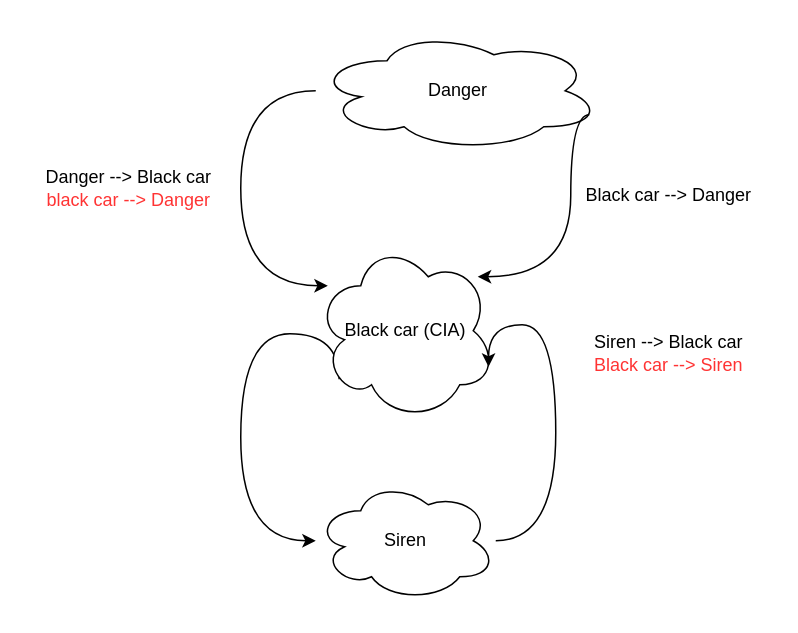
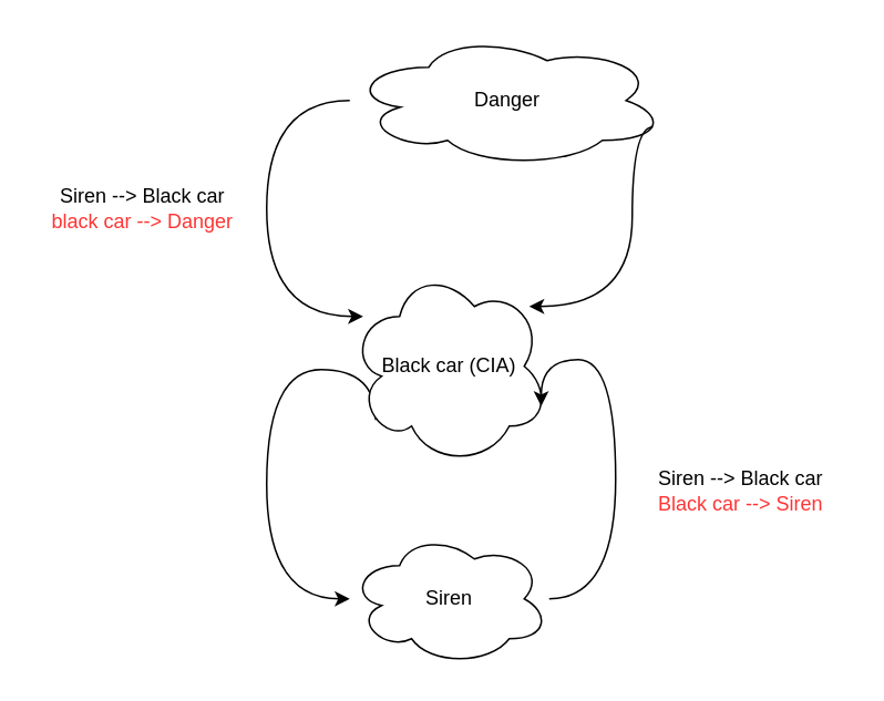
  <mxCell id="0" />
  <mxCell id="1" parent="0" />
  <mxCell id="2" value="" style="edgeStyle=orthogonalEdgeStyle;curved=1;orthogonalLoop=1;jettySize=auto;html=1;" edge="1" parent="1" source="3" target="6"><mxGeometry relative="1" as="geometry"><Array as="points"><mxPoint x="160" y="60" /><mxPoint x="160" y="190" /></Array></mxGeometry></mxCell>
  <mxCell id="3" value="Danger" style="ellipse;shape=cloud;whiteSpace=wrap;html=1;" vertex="1" parent="1"><mxGeometry x="210" y="20" width="190" height="80" as="geometry" /></mxCell>
  <mxCell id="4" value="" style="endArrow=classic;html=1;strokeColor=none;curved=1;" edge="1" parent="1"><mxGeometry width="50" height="50" relative="1" as="geometry"><mxPoint x="115" y="180" as="sourcePoint" /><mxPoint x="165" y="130" as="targetPoint" /><Array as="points"><mxPoint x="105" y="130" /></Array></mxGeometry></mxCell>
  <mxCell id="5" value="" style="edgeStyle=orthogonalEdgeStyle;curved=1;orthogonalLoop=1;jettySize=auto;html=1;exitX=0.13;exitY=0.77;exitDx=0;exitDy=0;exitPerimeter=0;" edge="1" parent="1" source="6"><mxGeometry relative="1" as="geometry"><mxPoint x="210" y="200" as="sourcePoint" /><mxPoint x="210" y="360" as="targetPoint" /><Array as="points"><mxPoint x="160" y="222" /><mxPoint x="160" y="360" /></Array></mxGeometry></mxCell>
  <mxCell id="6" value="Black car (CIA)" style="ellipse;shape=cloud;whiteSpace=wrap;html=1;" vertex="1" parent="1"><mxGeometry x="210" y="160" width="120" height="120" as="geometry" /></mxCell>
  <mxCell id="7" value="" style="edgeStyle=orthogonalEdgeStyle;orthogonalLoop=1;jettySize=auto;html=1;entryX=0.96;entryY=0.7;entryDx=0;entryDy=0;entryPerimeter=0;curved=1;" edge="1" parent="1" target="6"><mxGeometry relative="1" as="geometry"><mxPoint x="330" y="360" as="sourcePoint" /><Array as="points"><mxPoint x="370" y="360" /><mxPoint x="370" y="216" /></Array></mxGeometry></mxCell>
  <mxCell id="8" value="" style="edgeStyle=orthogonalEdgeStyle;curved=1;orthogonalLoop=1;jettySize=auto;html=1;exitX=0.96;exitY=0.7;exitDx=0;exitDy=0;exitPerimeter=0;" edge="1" parent="1" source="3" target="6"><mxGeometry relative="1" as="geometry"><Array as="points"><mxPoint x="380" y="76" /><mxPoint x="380" y="184" /></Array></mxGeometry></mxCell>
- <mxCell id="9" value="Danger --&amp;gt; Black car&lt;br&gt;&lt;font color=&quot;#ff3333&quot;&gt;black car --&amp;gt; Danger&lt;/font&gt;" style="text;html=1;align=center;verticalAlign=middle;resizable=0;points=[];autosize=1;" vertex="1" parent="1"><mxGeometry x="20" y="110" width="130" height="30" as="geometry" /></mxCell>
+ <mxCell id="9" value="Siren --&amp;gt; Black car&lt;br&gt;&lt;font color=&quot;#ff3333&quot;&gt;black car --&amp;gt; Danger&lt;/font&gt;" style="text;html=1;align=center;verticalAlign=middle;resizable=0;points=[];autosize=1;" vertex="1" parent="1"><mxGeometry x="20" y="110" width="130" height="30" as="geometry" /></mxCell>
  <mxCell id="10" value="Siren" style="ellipse;shape=cloud;whiteSpace=wrap;html=1;" vertex="1" parent="1"><mxGeometry x="210" y="320" width="120" height="80" as="geometry" /></mxCell>
- <mxCell id="11" value="Black car --&amp;gt; Danger" style="text;html=1;align=center;verticalAlign=middle;resizable=0;points=[];autosize=1;" vertex="1" parent="1"><mxGeometry x="380" y="120" width="130" height="20" as="geometry" /></mxCell>
- <mxCell id="12" value="Siren --&amp;gt; Black car&lt;br&gt;&lt;font color=&quot;#ff3333&quot;&gt;Black car --&amp;gt; Siren&lt;/font&gt;" style="text;html=1;align=center;verticalAlign=middle;resizable=0;points=[];autosize=1;" vertex="1" parent="1"><mxGeometry x="390" y="220" width="110" height="30" as="geometry" /></mxCell>
+ <mxCell id="12" value="Siren --&amp;gt; Black car&lt;br&gt;&lt;font color=&quot;#ff3333&quot;&gt;Black car --&amp;gt; Siren&lt;/font&gt;" style="text;html=1;align=center;verticalAlign=middle;resizable=0;points=[];autosize=1;" vertex="1" parent="1"><mxGeometry x="390" y="280" width="110" height="30" as="geometry" /></mxCell>
